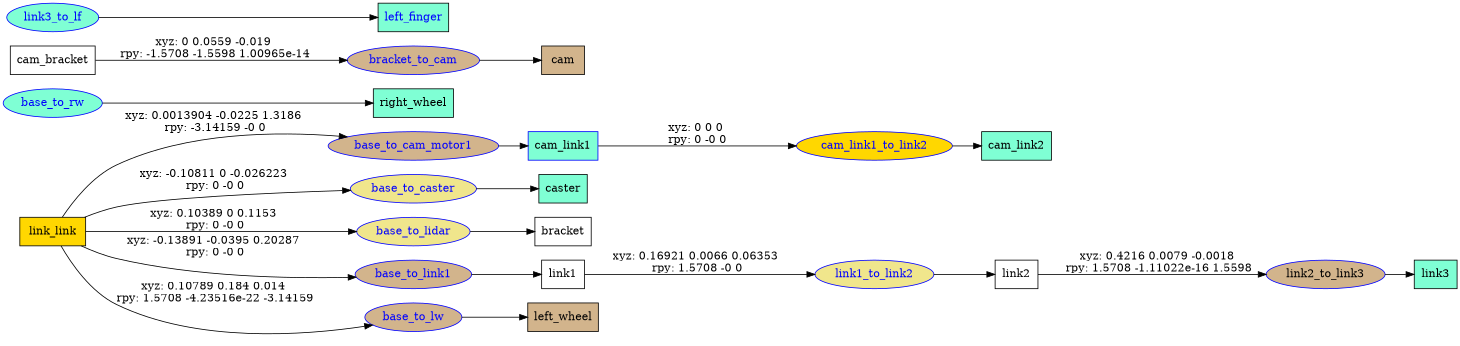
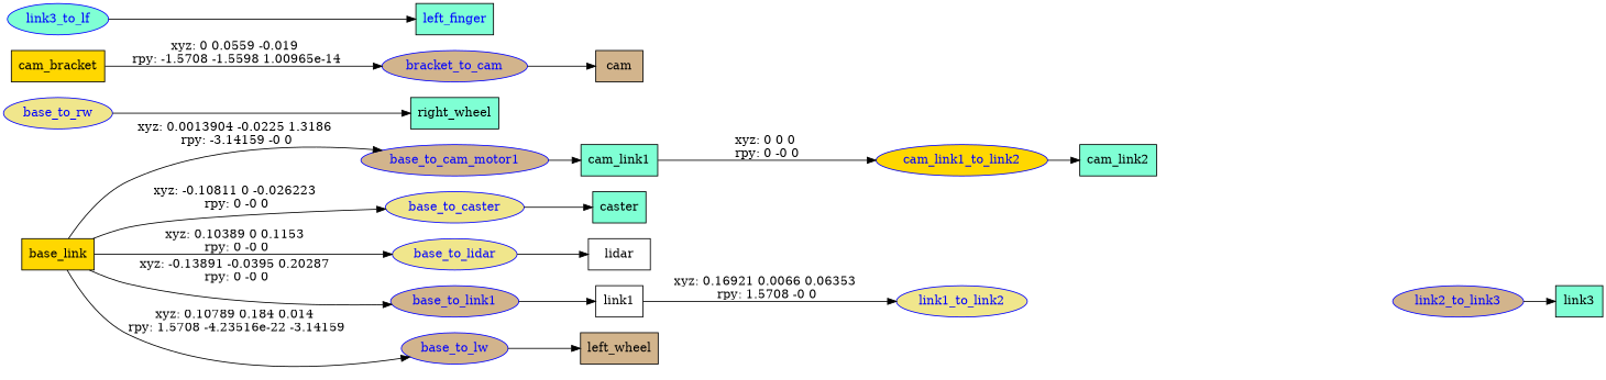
  digraph {
    rankdir=LR
    node [fillcolor=aquamarine shape=box style=filled]
-   n1 [fillcolor=gold label=link_link]
+   n1 [fillcolor=gold label=base_link]
    base_to_cam_motor1 [color=blue fillcolor=tan fontcolor=blue shape=ellipse]
    base_to_caster [color=blue fillcolor=khaki fontcolor=blue shape=ellipse]
    base_to_lidar [color=blue fillcolor=khaki fontcolor=blue shape=ellipse]
    base_to_link1 [color=blue fillcolor=tan fontcolor=blue shape=ellipse]
    base_to_lw [color=blue fillcolor=tan fontcolor=blue shape=ellipse]
-   n7 [label=cam_link1 color=blue]
+   n7 [label=cam_link1]
    n8 [label=caster]
-   n9 [fillcolor=white label=bracket]
+   n9 [fillcolor=white label=lidar]
    n10 [fillcolor=white label=link1]
    n11 [fillcolor=tan label=left_wheel]
-   base_to_rw [color=blue fontcolor=blue shape=ellipse]
+   base_to_rw [color=blue fillcolor=khaki fontcolor=blue shape=ellipse]
    n13 [label=right_wheel]
    cam_link1_to_link2 [color=blue fillcolor=gold fontcolor=blue shape=ellipse]
    n15 [label=cam_link2]
-   n16 [fillcolor=white label=cam_bracket]
+   n16 [fillcolor=gold label=cam_bracket]
    bracket_to_cam [color=blue fillcolor=tan fontcolor=blue shape=ellipse]
    n18 [fillcolor=tan label=cam]
    link1_to_link2 [color=blue fillcolor=khaki fontcolor=blue shape=ellipse]
-   n20 [fillcolor=white label=link2]
-   link2_to_link3 [color=blue fillcolor=tan fontcolor=black shape=ellipse]
+   link2_to_link3 [color=blue fillcolor=tan fontcolor=blue shape=ellipse]
    n22 [label=link3]
    link3_to_lf [color=blue fontcolor=blue shape=ellipse]
    n24 [fontcolor=blue label=left_finger]
    n1 -> base_to_cam_motor1 [label="xyz: 0.0013904 -0.0225 1.3186 \nrpy: -3.14159 -0 0"]
    n1 -> base_to_caster [label="xyz: -0.10811 0 -0.026223 \nrpy: 0 -0 0"]
    n1 -> base_to_lidar [label="xyz: 0.10389 0 0.1153 \nrpy: 0 -0 0"]
    n1 -> base_to_link1 [label="xyz: -0.13891 -0.0395 0.20287 \nrpy: 0 -0 0"]
    n1 -> base_to_lw [label="xyz: 0.10789 0.184 0.014 \nrpy: 1.5708 -4.23516e-22 -3.14159"]
    base_to_cam_motor1 -> n7
    base_to_caster -> n8
    base_to_lidar -> n9
    base_to_link1 -> n10
    base_to_lw -> n11
    n7 -> cam_link1_to_link2 [label="xyz: 0 0 0 \nrpy: 0 -0 0"]
    n10 -> link1_to_link2 [label="xyz: 0.16921 0.0066 0.06353 \nrpy: 1.5708 -0 0"]
    base_to_rw -> n13
    cam_link1_to_link2 -> n15
    n16 -> bracket_to_cam [label="xyz: 0 0.0559 -0.019 \nrpy: -1.5708 -1.5598 1.00965e-14"]
    bracket_to_cam -> n18
-   link1_to_link2 -> n20
-   n20 -> link2_to_link3 [label="xyz: 0.4216 0.0079 -0.0018 \nrpy: 1.5708 -1.11022e-16 1.5598"]
    link2_to_link3 -> n22
    link3_to_lf -> n24
  }
